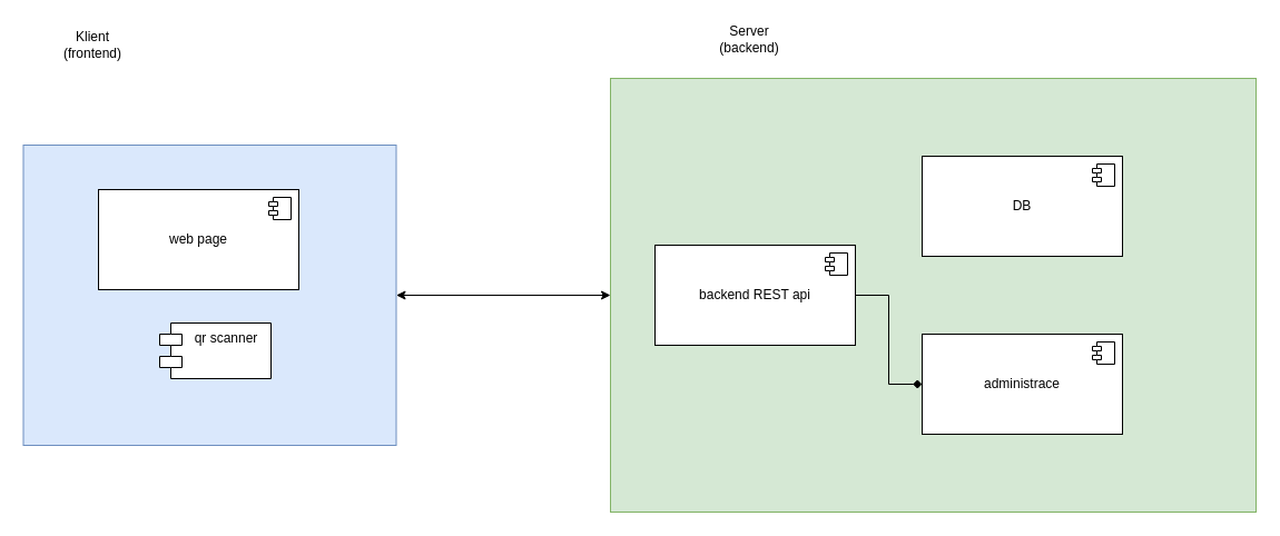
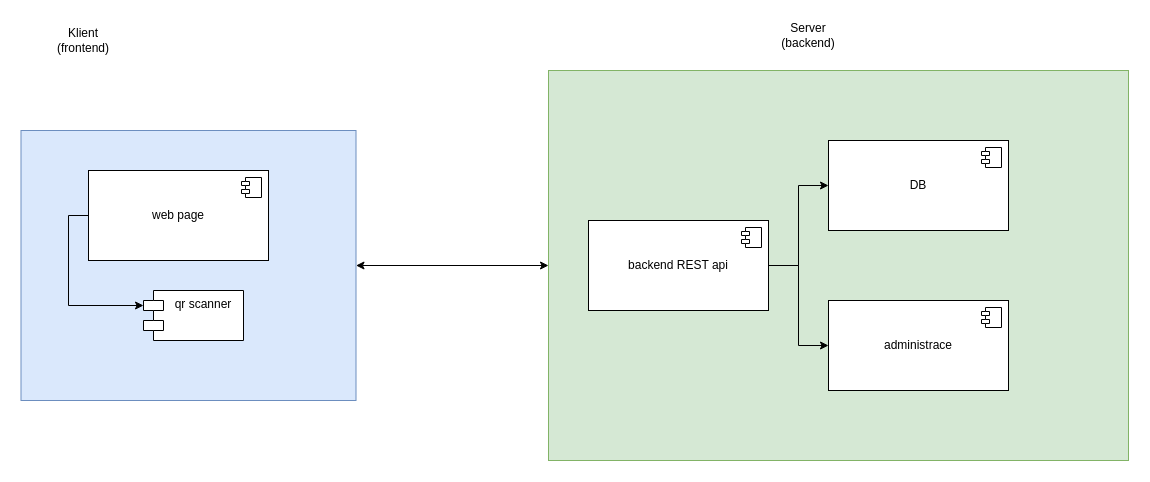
  <mxCell id="0" />
  <mxCell id="1" parent="0" />
  <mxCell id="2" style="edgeStyle=orthogonalEdgeStyle;rounded=0;orthogonalLoop=1;jettySize=auto;html=1;entryX=0;entryY=0.5;entryDx=0;entryDy=0;startArrow=classic;startFill=1;" edge="1" parent="1" source="3" target="9"><mxGeometry relative="1" as="geometry" /></mxCell>
  <mxCell id="3" value="" style="html=1;whiteSpace=wrap;fillColor=#dae8fc;strokeColor=#6c8ebf;" vertex="1" parent="1"><mxGeometry x="20.5" y="130" width="335" height="270" as="geometry" /></mxCell>
  <mxCell id="4" value="web page" style="html=1;dropTarget=0;whiteSpace=wrap;" vertex="1" parent="1"><mxGeometry x="88" width="180" height="90" as="geometry" y="170" /></mxCell>
  <mxCell id="5" value="" style="shape=module;jettyWidth=8;jettyHeight=4;" vertex="1" parent="4"><mxGeometry x="1" width="20" height="20" relative="1" as="geometry"><mxPoint x="-27" y="7" as="offset" /></mxGeometry></mxCell>
  <mxCell id="6" value="Klient (frontend&lt;span style=&quot;background-color: initial;&quot;&gt;)&lt;/span&gt;" style="text;html=1;align=center;verticalAlign=middle;whiteSpace=wrap;rounded=0;" vertex="1" parent="1"><mxGeometry x="53" y="25" width="60" height="30" as="geometry" /></mxCell>
  <mxCell id="7" value="qr scanner" style="shape=module;align=left;spacingLeft=20;align=center;verticalAlign=top;whiteSpace=wrap;html=1;" vertex="1" parent="1"><mxGeometry x="143" y="290" width="100" height="50" as="geometry" /></mxCell>
+ <mxCell id="8" style="edgeStyle=orthogonalEdgeStyle;rounded=0;orthogonalLoop=1;jettySize=auto;html=1;entryX=0;entryY=0;entryDx=0;entryDy=15;entryPerimeter=0;exitX=0;exitY=0.5;exitDx=0;exitDy=0;" edge="1" parent="1" source="4" target="7"><mxGeometry relative="1" as="geometry" /></mxCell>
  <mxCell id="9" value="" style="rounded=0;whiteSpace=wrap;html=1;fillColor=#d5e8d4;strokeColor=#82b366;" vertex="1" parent="1"><mxGeometry x="548" y="70" width="580" height="390" as="geometry" /></mxCell>
+ <mxCell id="10" value="" style="edgeStyle=orthogonalEdgeStyle;rounded=0;orthogonalLoop=1;jettySize=auto;html=1;" edge="1" parent="1" source="11" target="13"><mxGeometry relative="1" as="geometry" /></mxCell>
  <mxCell id="11" value="backend REST api" style="html=1;dropTarget=0;whiteSpace=wrap;" vertex="1" parent="1"><mxGeometry x="588" y="220" width="180" height="90" as="geometry" /></mxCell>
  <mxCell id="12" value="" style="shape=module;jettyWidth=8;jettyHeight=4;" vertex="1" parent="11"><mxGeometry x="1" width="20" height="20" relative="1" as="geometry"><mxPoint x="-27" y="7" as="offset" /></mxGeometry></mxCell>
  <mxCell id="13" value="DB" style="html=1;dropTarget=0;whiteSpace=wrap;" vertex="1" parent="1"><mxGeometry x="828" y="140" width="180" height="90" as="geometry" /></mxCell>
  <mxCell id="14" value="" style="shape=module;jettyWidth=8;jettyHeight=4;" vertex="1" parent="13"><mxGeometry x="1" width="20" height="20" relative="1" as="geometry"><mxPoint x="-27" y="7" as="offset" /></mxGeometry></mxCell>
  <mxCell id="15" value="administrace" style="html=1;dropTarget=0;whiteSpace=wrap;" vertex="1" parent="1"><mxGeometry x="828" y="300" width="180" height="90" as="geometry" /></mxCell>
  <mxCell id="16" value="" style="shape=module;jettyWidth=8;jettyHeight=4;" vertex="1" parent="15"><mxGeometry x="1" width="20" height="20" relative="1" as="geometry"><mxPoint x="-27" y="7" as="offset" /></mxGeometry></mxCell>
- <mxCell id="17" style="edgeStyle=orthogonalEdgeStyle;rounded=0;orthogonalLoop=1;jettySize=auto;html=1;entryX=0;entryY=0.5;entryDx=0;entryDy=0;endArrow=diamond;" edge="1" parent="1" source="11" target="15"><mxGeometry relative="1" as="geometry" /></mxCell>
- <mxCell id="18" value="Server (backend)" style="text;html=1;align=center;verticalAlign=middle;whiteSpace=wrap;rounded=0;" vertex="1" parent="1"><mxGeometry x="643" y="20" width="60" height="30" as="geometry" /></mxCell>
+ <mxCell id="17" style="edgeStyle=orthogonalEdgeStyle;rounded=0;orthogonalLoop=1;jettySize=auto;html=1;entryX=0;entryY=0.5;entryDx=0;entryDy=0;" edge="1" parent="1" source="11" target="15"><mxGeometry relative="1" as="geometry" /></mxCell>
+ <mxCell id="18" value="Server (backend)" style="text;html=1;align=center;verticalAlign=middle;whiteSpace=wrap;rounded=0;" vertex="1" parent="1"><mxGeometry x="778" y="20" width="60" height="30" as="geometry" /></mxCell>
